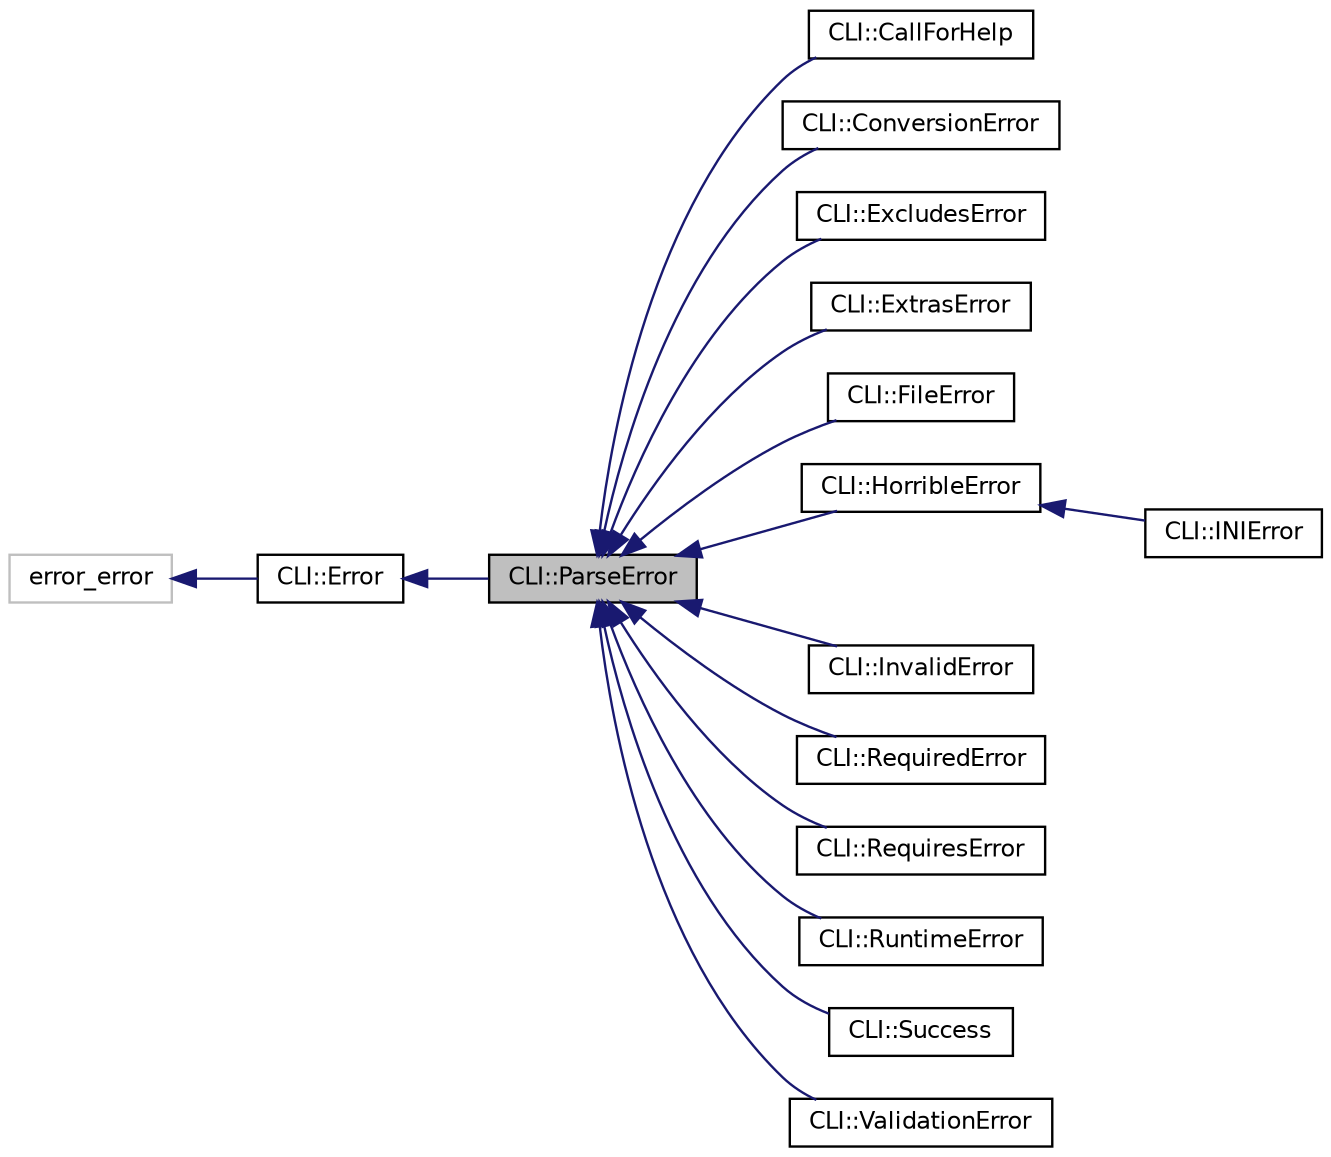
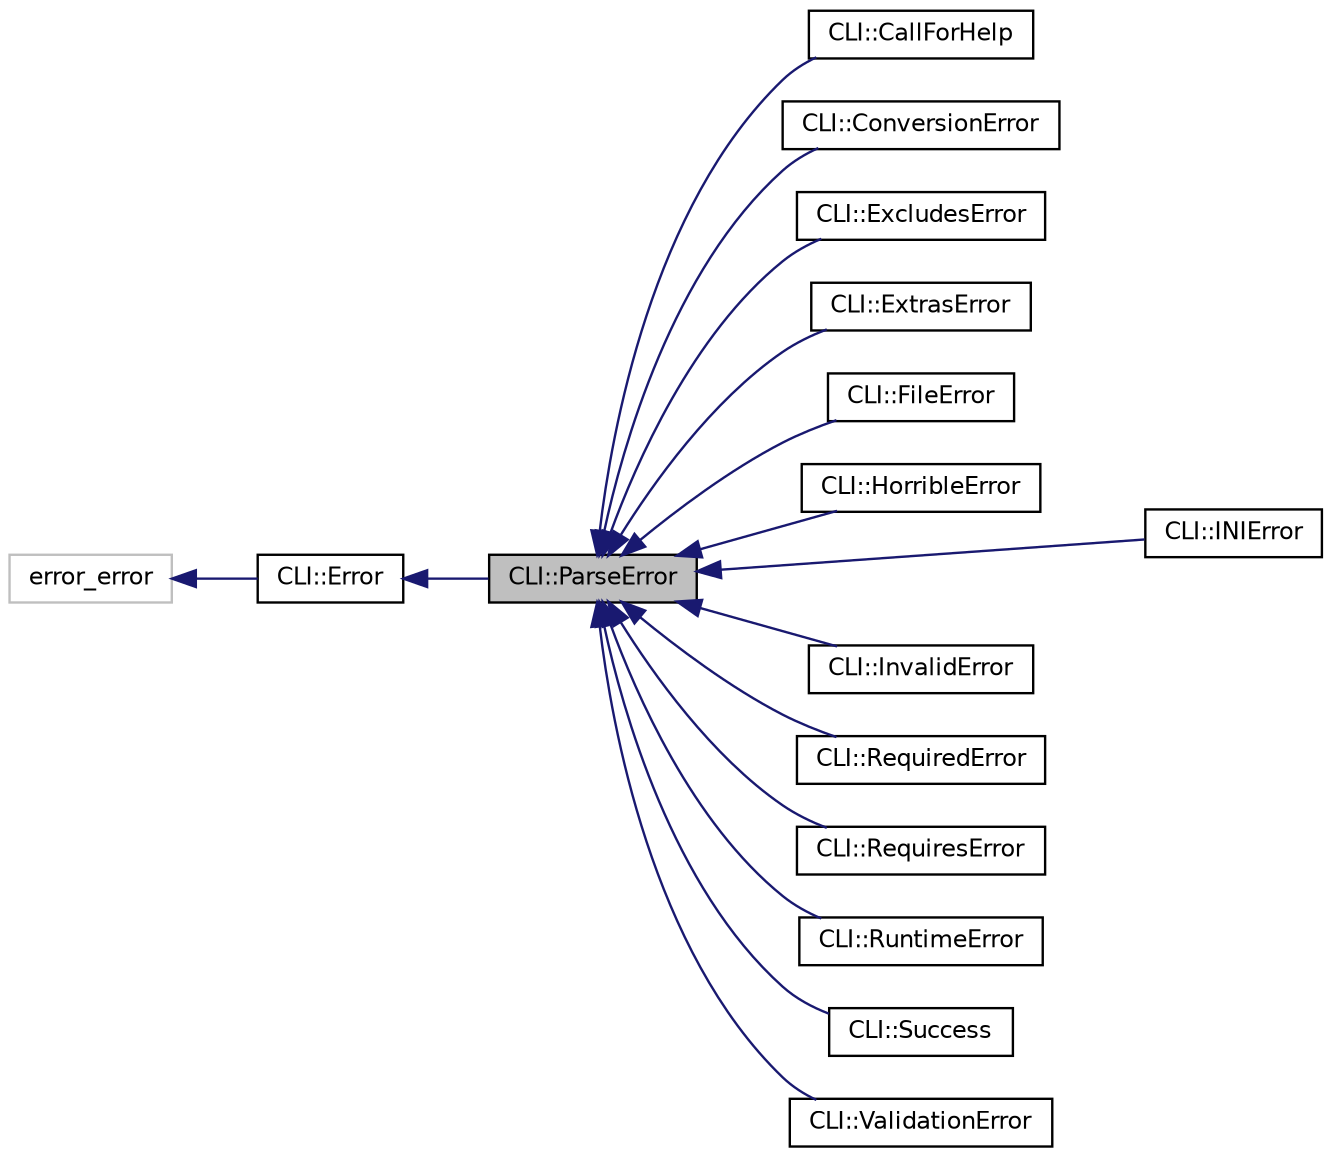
  digraph {
    rankdir=LR
    node [color=black fillcolor=white fontname=Helvetica fontsize=10 shape=record style=filled]
    edge [color=midnightblue dir=back fontname=Helvetica fontsize=10 labelfontname=Helvetica labelfontsize=10 style=solid]
    n1 [fillcolor=grey75 fontcolor=black height=0.2 label="CLI::ParseError" width=0.4]
    n2 [height=0.2 label="CLI::CallForHelp" width=0.4]
    n3 [height=0.2 label="CLI::ConversionError" width=0.4]
    n4 [height=0.2 label="CLI::ExcludesError" width=0.4]
    n5 [height=0.2 label="CLI::ExtrasError" width=0.4]
    n6 [height=0.2 label="CLI::FileError" width=0.4]
    n7 [height=0.2 label="CLI::HorribleError" width=0.4]
    n8 [height=0.2 label="CLI::INIError" width=0.4]
    n9 [height=0.2 label="CLI::InvalidError" width=0.4]
    n10 [height=0.2 label="CLI::RequiredError" width=0.4]
    n11 [height=0.2 label="CLI::RequiresError" width=0.4]
    n12 [height=0.2 label="CLI::RuntimeError" width=0.4]
    n13 [height=0.2 label="CLI::Success" width=0.4]
    n14 [height=0.2 label="CLI::ValidationError" width=0.4]
    n15 [height=0.2 label="CLI::Error" width=0.4]
    n16 [color=grey75 height=0.2 label=error_error width=0.4]
    n1 -> n2
    n1 -> n3
    n1 -> n4
    n1 -> n5
    n1 -> n6
    n1 -> n7
-   n7 -> n8
+   n1 -> n8
    n1 -> n9
    n1 -> n10
    n1 -> n11
    n1 -> n12
    n1 -> n13
    n1 -> n14
    n15 -> n1
    n16 -> n15
  }
